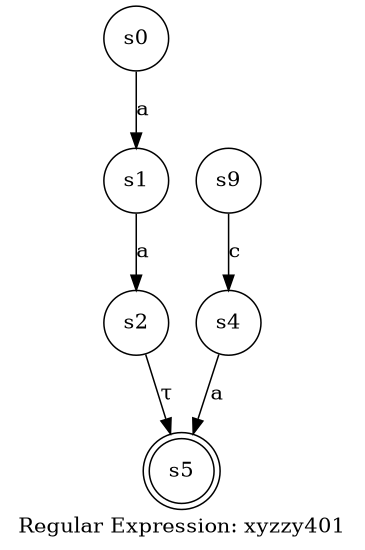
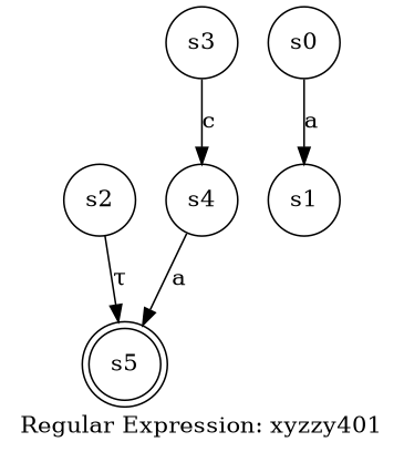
  digraph {
    label="Regular Expression: xyzzy401"
    rankdir=TB
    node [shape=circle]
    s5 [shape=doublecircle]
    s0
    s1
    s2
-   s3 [label=s9]
+   s3
    s4
    s0 -> s1 [label=a]
-   s1 -> s2 [label=a]
    s2 -> s5 [label="τ"]
    s3 -> s4 [label=c]
    s4 -> s5 [label=a]
  }
